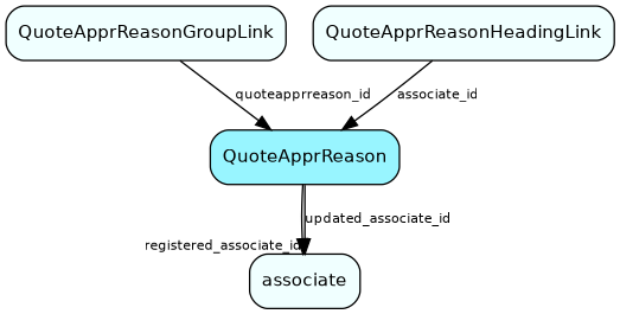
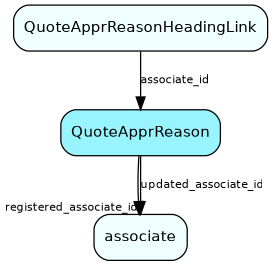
  digraph {
    node [fillcolor=azure1 fontname=Helvetica fontsize=12 shape=box style="rounded, filled"]
    edge [fontname=Helvetica fontsize=9]
    QuoteApprReason [fillcolor=cadetblue1]
    associate
-   QuoteApprReasonGroupLink
    QuoteApprReasonHeadingLink
    QuoteApprReason -> associate [headlabel=registered_associate_id]
    QuoteApprReason -> associate [label=updated_associate_id]
-   QuoteApprReasonGroupLink -> QuoteApprReason [label=quoteapprreason_id]
    QuoteApprReasonHeadingLink -> QuoteApprReason [label=associate_id]
  }
